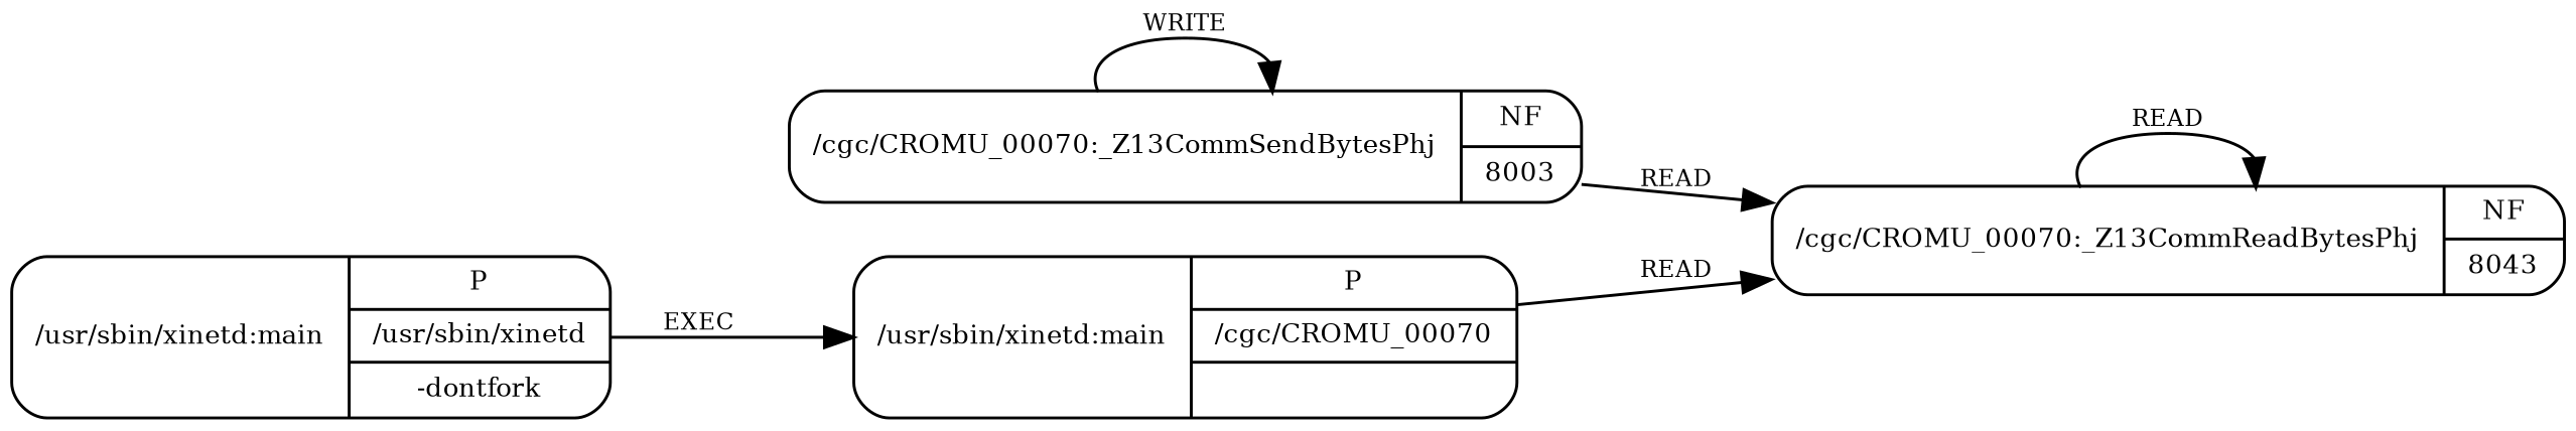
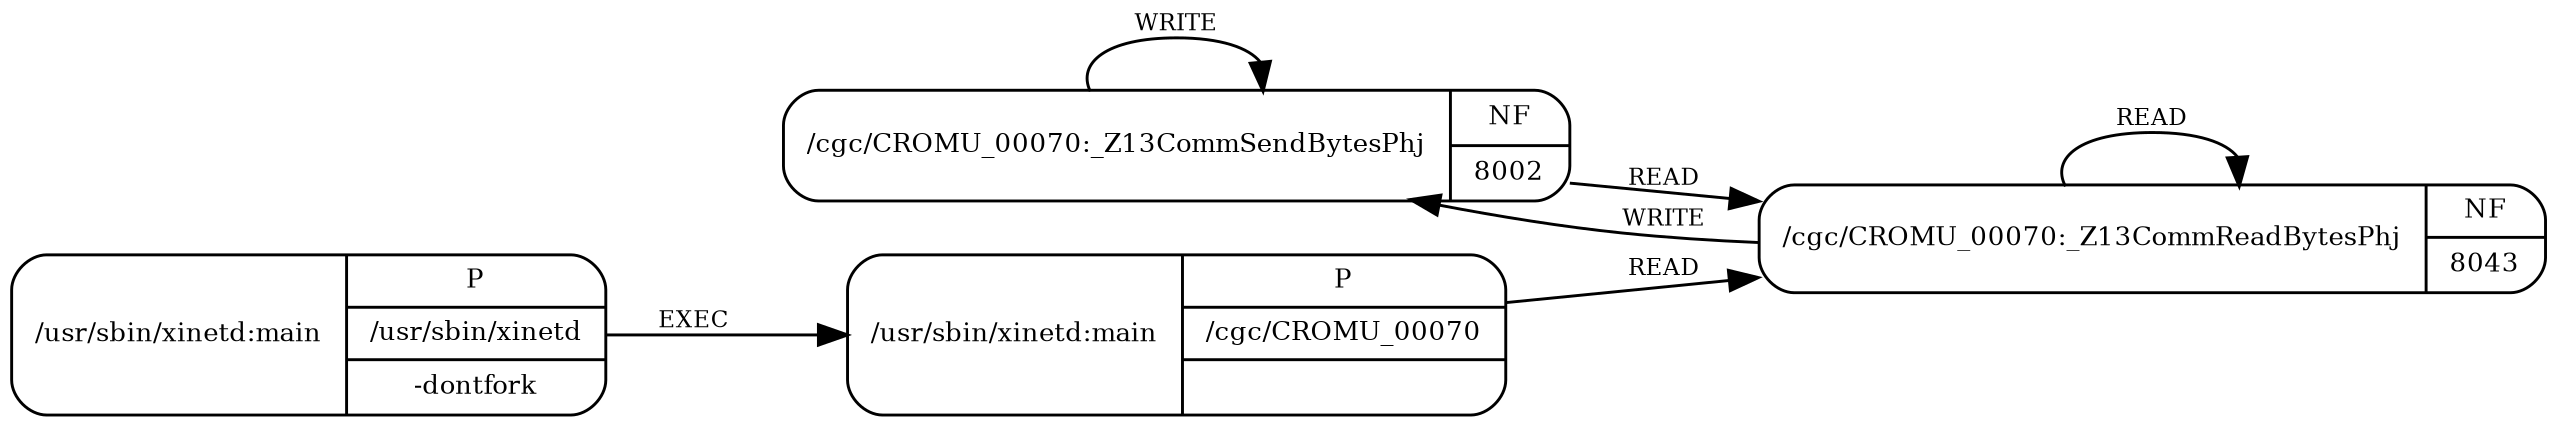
  digraph {
    rankdir=LR
    node [fontsize=9 shape=Mrecord]
    edge [fontsize=8]
-   n1 [label="{{/cgc/CROMU_00070:_Z13CommSendBytesPhj}|{NF|8003}}"]
+   n1 [label="{{/cgc/CROMU_00070:_Z13CommSendBytesPhj}|{NF|8002}}"]
    n2 [label="{{/cgc/CROMU_00070:_Z13CommReadBytesPhj}|{NF|8043}}"]
    n3 [label="{{/usr/sbin/xinetd:main}|{P|/usr/sbin/xinetd|-dontfork}}"]
    n4 [label="{{/usr/sbin/xinetd:main}|{P|/cgc/CROMU_00070|}}"]
    n1 -> n1 [label=WRITE]
    n1 -> n2 [label=READ]
+   n2 -> n1 [label=WRITE]
    n2 -> n2 [label=READ]
    n3 -> n4 [label=EXEC]
    n4 -> n2 [label=READ]
  }
